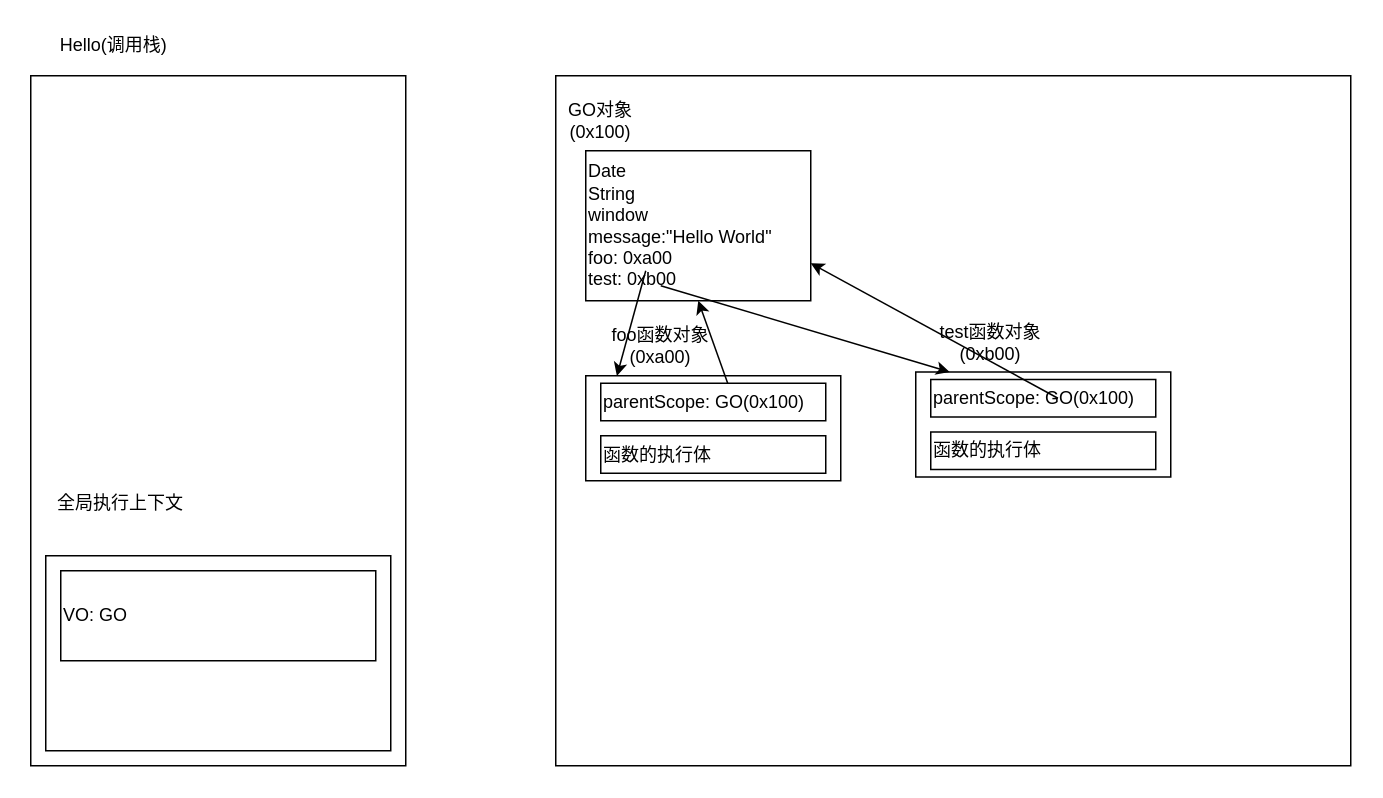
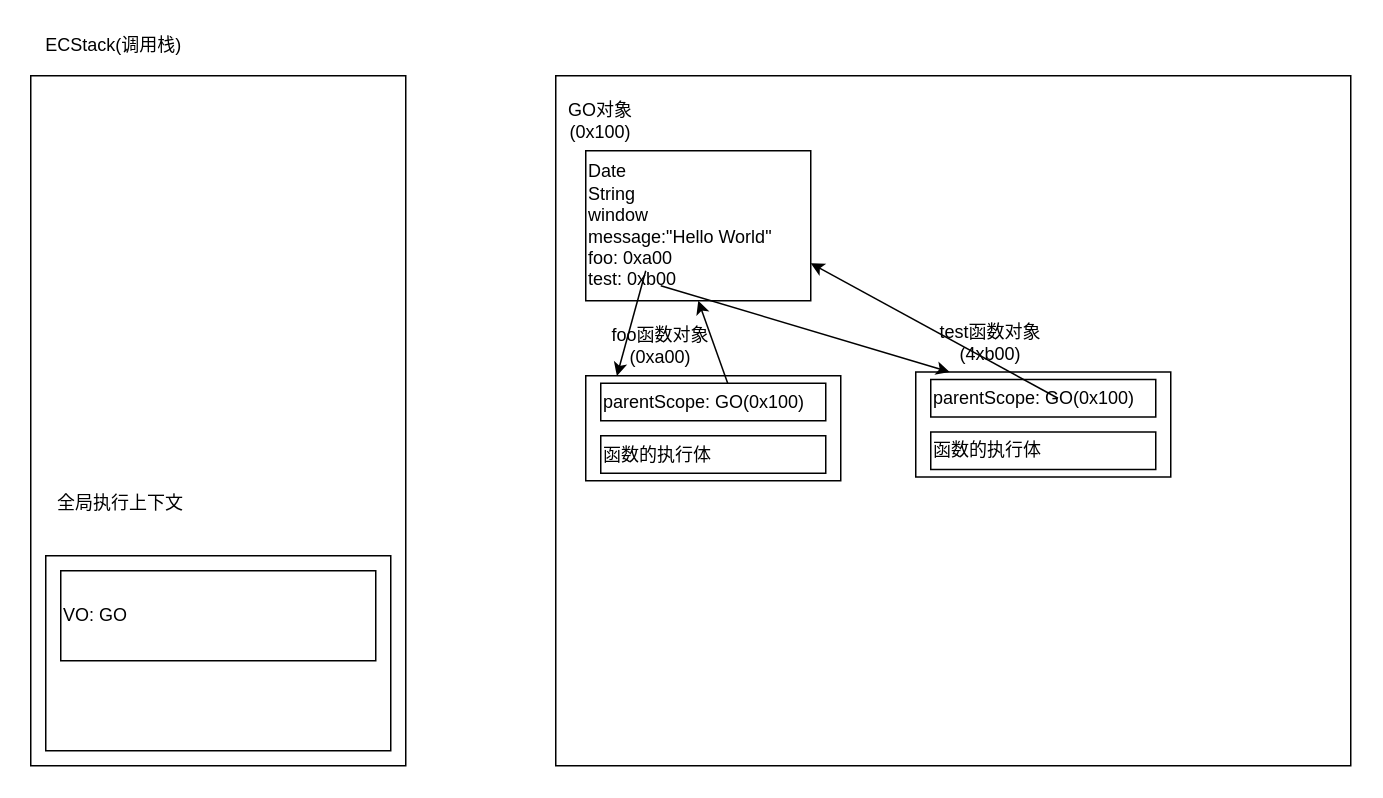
  <mxCell id="0" />
  <mxCell id="1" parent="0" />
  <mxCell id="2" value="" style="rounded=0;whiteSpace=wrap;html=1;" vertex="1" parent="1"><mxGeometry x="370" y="50" width="530" height="460" as="geometry" /></mxCell>
  <mxCell id="3" value="Date&lt;br&gt;String&lt;br&gt;window&lt;br&gt;message:&quot;Hello World&quot;&lt;br&gt;foo:&amp;nbsp;&lt;span style=&quot;text-align: center&quot;&gt;0xa00&lt;br&gt;test: 0xb00&lt;br&gt;&lt;/span&gt;" style="rounded=0;whiteSpace=wrap;html=1;align=left;" vertex="1" parent="1"><mxGeometry x="390" y="100" width="150" height="100" as="geometry" /></mxCell>
  <mxCell id="4" value="GO对象(0x100)" style="text;html=1;strokeColor=none;fillColor=none;align=center;verticalAlign=middle;whiteSpace=wrap;rounded=0;" vertex="1" parent="1"><mxGeometry x="375" y="70" width="50" height="20" as="geometry" /></mxCell>
  <mxCell id="5" value="" style="rounded=0;whiteSpace=wrap;html=1;align=left;" vertex="1" parent="1"><mxGeometry x="20" y="50" width="250" height="460" as="geometry" /></mxCell>
- <mxCell id="6" value="Hello(调用栈)" style="text;html=1;align=center;verticalAlign=middle;resizable=0;points=[];autosize=1;strokeColor=none;" vertex="1" parent="1"><mxGeometry x="20" y="20" width="110" height="20" as="geometry" /></mxCell>
+ <mxCell id="6" value="ECStack(调用栈)" style="text;html=1;align=center;verticalAlign=middle;resizable=0;points=[];autosize=1;strokeColor=none;" vertex="1" parent="1"><mxGeometry x="20" y="20" width="110" height="20" as="geometry" /></mxCell>
  <mxCell id="7" value="" style="rounded=0;whiteSpace=wrap;html=1;align=left;" vertex="1" parent="1"><mxGeometry x="30" y="370" width="230" height="130" as="geometry" /></mxCell>
  <mxCell id="8" value="全局执行上下文" style="text;html=1;strokeColor=none;fillColor=none;align=center;verticalAlign=middle;whiteSpace=wrap;rounded=0;" vertex="1" parent="1"><mxGeometry x="30" y="325" width="100" height="20" as="geometry" /></mxCell>
  <mxCell id="9" value="VO: GO" style="rounded=0;whiteSpace=wrap;html=1;align=left;" vertex="1" parent="1"><mxGeometry x="40" y="380" width="210" height="60" as="geometry" /></mxCell>
  <mxCell id="10" value="" style="rounded=0;whiteSpace=wrap;html=1;align=left;" vertex="1" parent="1"><mxGeometry x="390" y="250" width="170" height="70" as="geometry" /></mxCell>
  <mxCell id="11" value="foo函数对象(0xa00)" style="text;html=1;strokeColor=none;fillColor=none;align=center;verticalAlign=middle;whiteSpace=wrap;rounded=0;" vertex="1" parent="1"><mxGeometry x="400" y="220" width="80" height="20" as="geometry" /></mxCell>
  <mxCell id="12" value="parentScope: GO(0x100)" style="rounded=0;whiteSpace=wrap;html=1;align=left;" vertex="1" parent="1"><mxGeometry x="400" y="255" width="150" height="25" as="geometry" /></mxCell>
  <mxCell id="13" value="函数的执行体" style="rounded=0;whiteSpace=wrap;html=1;align=left;" vertex="1" parent="1"><mxGeometry x="400" y="290" width="150" height="25" as="geometry" /></mxCell>
  <mxCell id="14" value="" style="endArrow=classic;html=1;entryX=0.122;entryY=0.002;entryDx=0;entryDy=0;entryPerimeter=0;" edge="1" parent="1" target="10"><mxGeometry width="50" height="50" relative="1" as="geometry"><mxPoint x="430" y="180" as="sourcePoint" /><mxPoint x="480" y="130" as="targetPoint" /></mxGeometry></mxCell>
  <mxCell id="15" value="" style="endArrow=classic;html=1;entryX=0.5;entryY=1;entryDx=0;entryDy=0;" edge="1" parent="1" target="3"><mxGeometry width="50" height="50" relative="1" as="geometry"><mxPoint x="484.63" y="255" as="sourcePoint" /><mxPoint x="465.37" y="325.14" as="targetPoint" /></mxGeometry></mxCell>
  <mxCell id="16" value="" style="rounded=0;whiteSpace=wrap;html=1;align=left;" vertex="1" parent="1"><mxGeometry x="610" y="247.5" width="170" height="70" as="geometry" /></mxCell>
- <mxCell id="17" value="test函数对象(0xb00)" style="text;html=1;strokeColor=none;fillColor=none;align=center;verticalAlign=middle;whiteSpace=wrap;rounded=0;" vertex="1" parent="1"><mxGeometry x="620" y="217.5" width="80" height="20" as="geometry" /></mxCell>
+ <mxCell id="17" value="test函数对象(4xb00)" style="text;html=1;strokeColor=none;fillColor=none;align=center;verticalAlign=middle;whiteSpace=wrap;rounded=0;" vertex="1" parent="1"><mxGeometry x="620" y="217.5" width="80" height="20" as="geometry" /></mxCell>
  <mxCell id="18" value="parentScope: GO(0x100)" style="rounded=0;whiteSpace=wrap;html=1;align=left;" vertex="1" parent="1"><mxGeometry x="620" y="252.5" width="150" height="25" as="geometry" /></mxCell>
  <mxCell id="19" value="函数的执行体" style="rounded=0;whiteSpace=wrap;html=1;align=left;" vertex="1" parent="1"><mxGeometry x="620" y="287.5" width="150" height="25" as="geometry" /></mxCell>
  <mxCell id="20" value="" style="endArrow=classic;html=1;entryX=0.084;entryY=-0.2;entryDx=0;entryDy=0;entryPerimeter=0;" edge="1" parent="1" target="18"><mxGeometry width="50" height="50" relative="1" as="geometry"><mxPoint x="440" y="190" as="sourcePoint" /><mxPoint x="420.74" y="260.14" as="targetPoint" /></mxGeometry></mxCell>
  <mxCell id="21" value="" style="endArrow=classic;html=1;entryX=1;entryY=0.75;entryDx=0;entryDy=0;" edge="1" parent="1" target="3"><mxGeometry width="50" height="50" relative="1" as="geometry"><mxPoint x="704.81" y="265" as="sourcePoint" /><mxPoint x="685.18" y="210" as="targetPoint" /></mxGeometry></mxCell>
